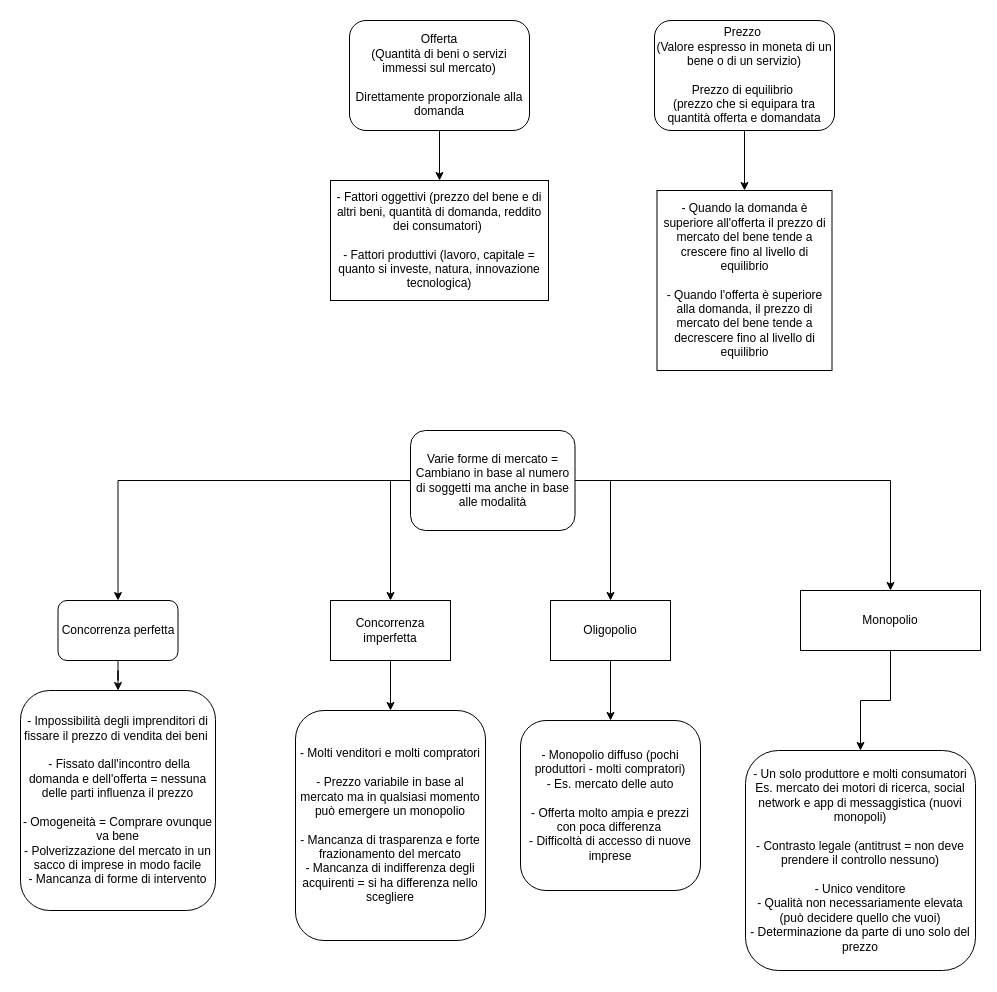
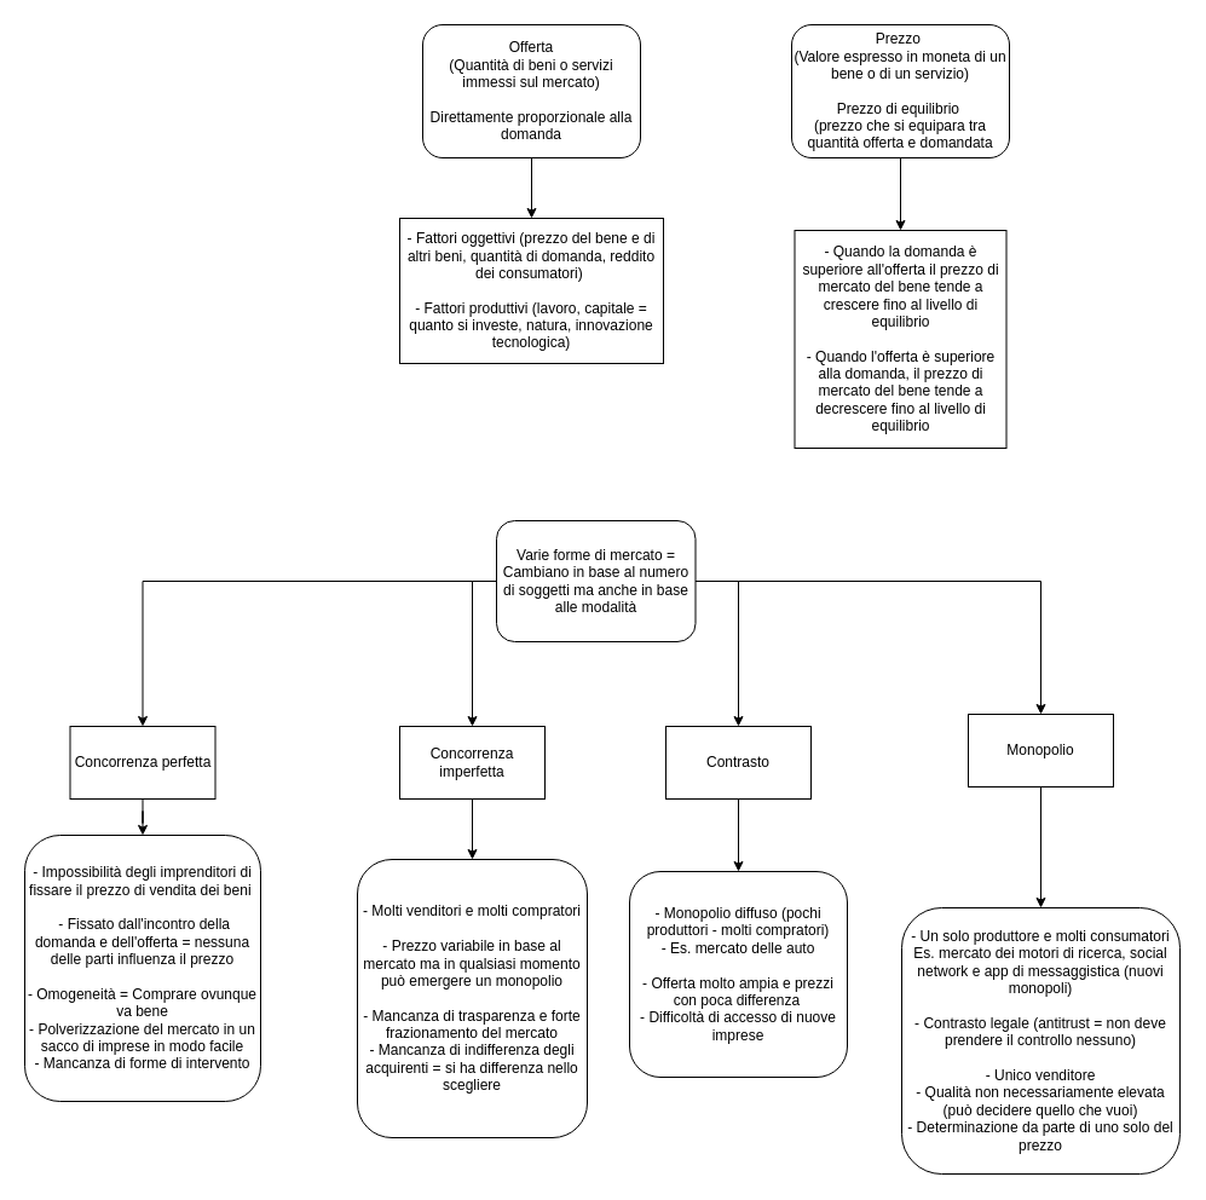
  <mxCell id="0" />
  <mxCell id="1" parent="0" />
  <mxCell id="2" style="edgeStyle=orthogonalEdgeStyle;rounded=0;orthogonalLoop=1;jettySize=auto;html=1;exitX=0.5;exitY=1;exitDx=0;exitDy=0;" edge="1" parent="1" source="3" target="4"><mxGeometry relative="1" as="geometry" /></mxCell>
  <mxCell id="3" value="Offerta&lt;br&gt;(Quantità di beni o servizi immessi sul mercato)&lt;br&gt;&lt;br&gt;Direttamente proporzionale alla domanda" style="rounded=1;whiteSpace=wrap;html=1;" vertex="1" parent="1"><mxGeometry x="349" y="20" width="180" height="110" as="geometry" /></mxCell>
  <mxCell id="4" value="- Fattori oggettivi (prezzo del bene e di altri beni, quantità di domanda, reddito dei consumatori)&amp;nbsp;&lt;br&gt;&lt;br&gt;- Fattori produttivi (lavoro, capitale = quanto si investe, natura, innovazione tecnologica)" style="rounded=0;whiteSpace=wrap;html=1;" vertex="1" parent="1"><mxGeometry x="330" y="180" width="218" height="120" as="geometry" /></mxCell>
  <mxCell id="5" style="edgeStyle=orthogonalEdgeStyle;rounded=0;orthogonalLoop=1;jettySize=auto;html=1;exitX=0.5;exitY=1;exitDx=0;exitDy=0;" edge="1" parent="1" source="6" target="7"><mxGeometry relative="1" as="geometry" /></mxCell>
  <mxCell id="6" value="Prezzo&amp;nbsp;&lt;br&gt;(Valore espresso in moneta di un bene o di un servizio)&lt;br&gt;&lt;br&gt;Prezzo di equilibrio&amp;nbsp;&lt;br&gt;(prezzo che si equipara tra quantità offerta e domandata" style="rounded=1;whiteSpace=wrap;html=1;" vertex="1" parent="1"><mxGeometry x="654" y="20" width="180" height="110" as="geometry" /></mxCell>
  <mxCell id="7" value="- Quando la domanda è superiore all'offerta il prezzo di mercato del bene tende a crescere fino al livello di equilibrio&lt;br&gt;&lt;br&gt;- Quando l'offerta è superiore alla domanda, il prezzo di mercato del bene tende a decrescere fino al livello di equilibrio" style="rounded=0;whiteSpace=wrap;html=1;" vertex="1" parent="1"><mxGeometry x="656.5" y="190" width="175" height="180" as="geometry" /></mxCell>
  <mxCell id="8" style="edgeStyle=orthogonalEdgeStyle;rounded=0;orthogonalLoop=1;jettySize=auto;html=1;exitX=1;exitY=0.5;exitDx=0;exitDy=0;" edge="1" parent="1" source="12" target="20"><mxGeometry relative="1" as="geometry" /></mxCell>
  <mxCell id="9" style="edgeStyle=orthogonalEdgeStyle;rounded=0;orthogonalLoop=1;jettySize=auto;html=1;exitX=1;exitY=0.5;exitDx=0;exitDy=0;" edge="1" parent="1" source="12" target="18"><mxGeometry relative="1" as="geometry" /></mxCell>
  <mxCell id="10" style="edgeStyle=orthogonalEdgeStyle;rounded=0;orthogonalLoop=1;jettySize=auto;html=1;exitX=0;exitY=0.5;exitDx=0;exitDy=0;" edge="1" parent="1" source="12" target="14"><mxGeometry relative="1" as="geometry" /></mxCell>
  <mxCell id="11" style="edgeStyle=orthogonalEdgeStyle;rounded=0;orthogonalLoop=1;jettySize=auto;html=1;exitX=0;exitY=0.5;exitDx=0;exitDy=0;" edge="1" parent="1" source="12" target="16"><mxGeometry relative="1" as="geometry" /></mxCell>
  <mxCell id="12" value="Varie forme di mercato =&lt;br&gt;Cambiano in base al numero di soggetti ma anche in base alle modalità" style="rounded=1;whiteSpace=wrap;html=1;" vertex="1" parent="1"><mxGeometry x="410" y="430" width="164.5" height="100" as="geometry" /></mxCell>
  <mxCell id="13" style="edgeStyle=orthogonalEdgeStyle;rounded=0;orthogonalLoop=1;jettySize=auto;html=1;exitX=0.5;exitY=1;exitDx=0;exitDy=0;" edge="1" parent="1" source="14" target="21"><mxGeometry relative="1" as="geometry" /></mxCell>
- <mxCell id="14" value="Concorrenza perfetta" style="whiteSpace=wrap;html=1;rounded=1;" vertex="1" parent="1"><mxGeometry x="57.5" y="600" width="120" height="60" as="geometry" /></mxCell>
+ <mxCell id="14" value="Concorrenza perfetta" style="rounded=0;whiteSpace=wrap;html=1;" vertex="1" parent="1"><mxGeometry x="57.5" y="600" width="120" height="60" as="geometry" /></mxCell>
  <mxCell id="15" style="edgeStyle=orthogonalEdgeStyle;rounded=0;orthogonalLoop=1;jettySize=auto;html=1;exitX=0.5;exitY=1;exitDx=0;exitDy=0;" edge="1" parent="1" source="16" target="22"><mxGeometry relative="1" as="geometry" /></mxCell>
  <mxCell id="16" value="Concorrenza imperfetta" style="rounded=0;whiteSpace=wrap;html=1;" vertex="1" parent="1"><mxGeometry x="330" y="600" width="120" height="60" as="geometry" /></mxCell>
  <mxCell id="17" style="edgeStyle=orthogonalEdgeStyle;rounded=0;orthogonalLoop=1;jettySize=auto;html=1;exitX=0.5;exitY=1;exitDx=0;exitDy=0;" edge="1" parent="1" source="18" target="23"><mxGeometry relative="1" as="geometry" /></mxCell>
- <mxCell id="18" value="Oligopolio" style="rounded=0;whiteSpace=wrap;html=1;" vertex="1" parent="1"><mxGeometry x="550" y="600" width="120" height="60" as="geometry" /></mxCell>
+ <mxCell id="18" value="Contrasto" style="rounded=0;whiteSpace=wrap;html=1;" vertex="1" parent="1"><mxGeometry x="550" y="600" width="120" height="60" as="geometry" /></mxCell>
  <mxCell id="19" style="edgeStyle=orthogonalEdgeStyle;rounded=0;orthogonalLoop=1;jettySize=auto;html=1;exitX=0.5;exitY=1;exitDx=0;exitDy=0;" edge="1" parent="1" source="20" target="24"><mxGeometry relative="1" as="geometry" /></mxCell>
- <mxCell id="20" value="Monopolio" style="rounded=0;whiteSpace=wrap;html=1;" vertex="1" parent="1"><mxGeometry x="800" y="590" width="180" height="60" as="geometry" /></mxCell>
+ <mxCell id="20" value="Monopolio" style="rounded=0;whiteSpace=wrap;html=1;" vertex="1" parent="1"><mxGeometry x="800" y="590" width="120" height="60" as="geometry" /></mxCell>
  <mxCell id="21" value="- Impossibilità degli imprenditori di fissare il prezzo di vendita dei beni&amp;nbsp;&lt;br&gt;&lt;br&gt;&amp;nbsp;- Fissato dall'incontro della domanda e dell'offerta = nessuna delle parti influenza il prezzo&lt;br&gt;&lt;br&gt;- Omogeneità = Comprare ovunque va bene&lt;br&gt;- Polverizzazione del mercato in un sacco di imprese in modo facile&lt;br&gt;- Mancanza di forme di intervento" style="rounded=1;whiteSpace=wrap;html=1;" vertex="1" parent="1"><mxGeometry x="20" y="690" width="195" height="220" as="geometry" /></mxCell>
  <mxCell id="22" value="- Molti venditori e molti compratori&lt;br&gt;&lt;br&gt;- Prezzo variabile in base al mercato ma in qualsiasi momento può emergere un monopolio&lt;br&gt;&lt;br&gt;- Mancanza di trasparenza e forte frazionamento del mercato&lt;br&gt;- Mancanza di indifferenza degli acquirenti = si ha differenza nello scegliere" style="rounded=1;whiteSpace=wrap;html=1;" vertex="1" parent="1"><mxGeometry x="295" y="710" width="190" height="230" as="geometry" /></mxCell>
  <mxCell id="23" value="- Monopolio diffuso (pochi produttori - molti compratori)&lt;br&gt;- Es. mercato delle auto&lt;br&gt;&lt;br&gt;- Offerta molto ampia e prezzi con poca differenza&lt;span style=&quot;white-space: pre;&quot;&gt;&#09;&lt;/span&gt;&lt;br&gt;- Difficoltà di accesso di nuove imprese" style="rounded=1;whiteSpace=wrap;html=1;glass=0;shadow=0;textShadow=0;" vertex="1" parent="1"><mxGeometry x="520" y="720" width="180" height="170" as="geometry" /></mxCell>
  <mxCell id="24" value="- Un solo produttore e molti consumatori&lt;br&gt;Es. mercato dei motori di ricerca, social network e app di messaggistica (nuovi monopoli)&lt;br&gt;&lt;br&gt;- Contrasto legale (antitrust = non deve prendere il controllo nessuno)&lt;br&gt;&lt;br&gt;- Unico venditore&lt;br&gt;- Qualità non necessariamente elevata (può decidere quello che vuoi)&lt;br&gt;- Determinazione da parte di uno solo del prezzo" style="rounded=1;whiteSpace=wrap;html=1;" vertex="1" parent="1"><mxGeometry x="745" y="750" width="230" height="220" as="geometry" /></mxCell>
